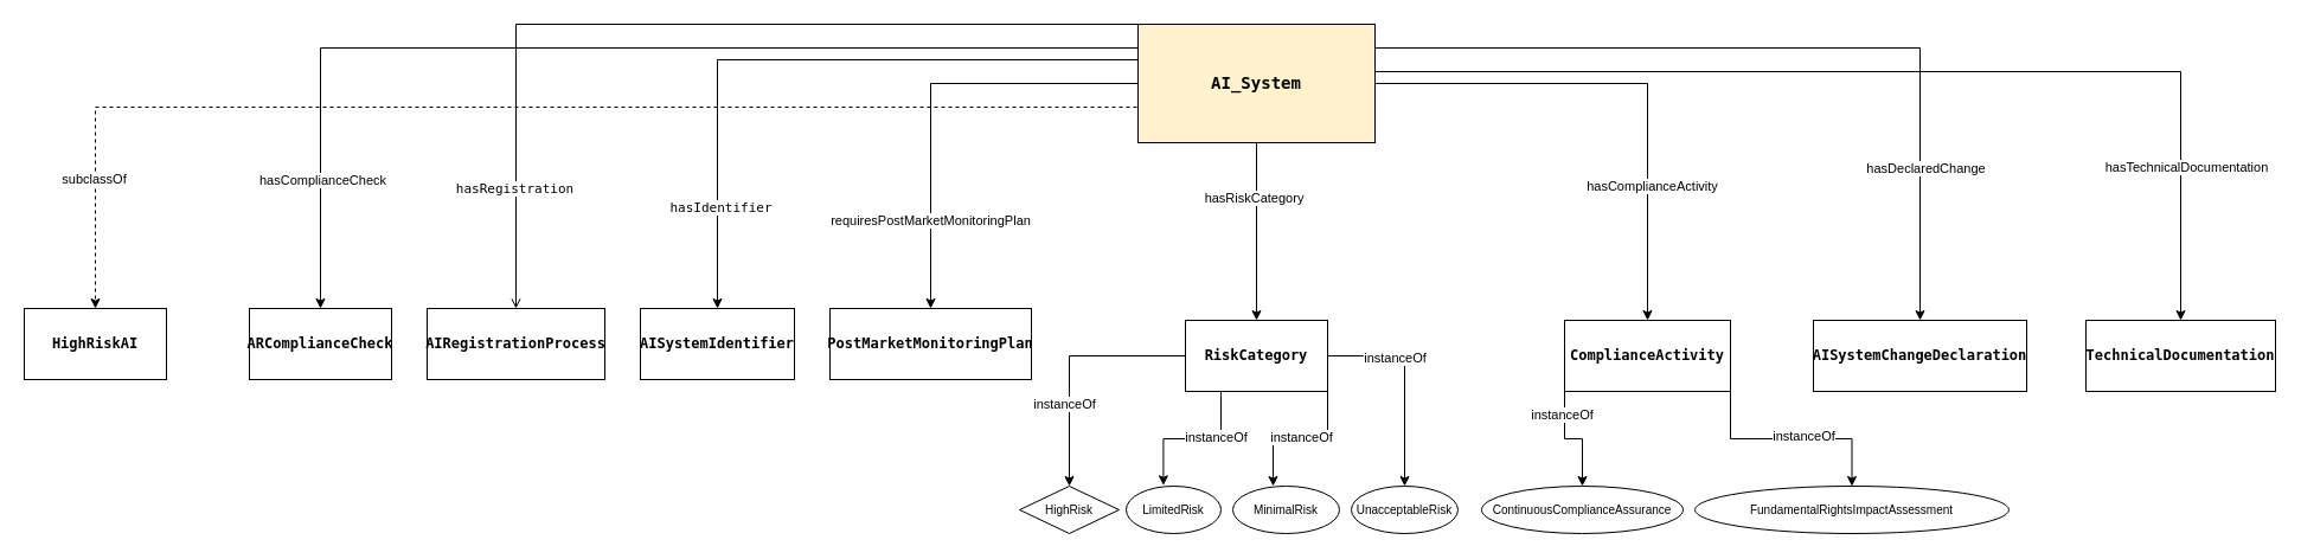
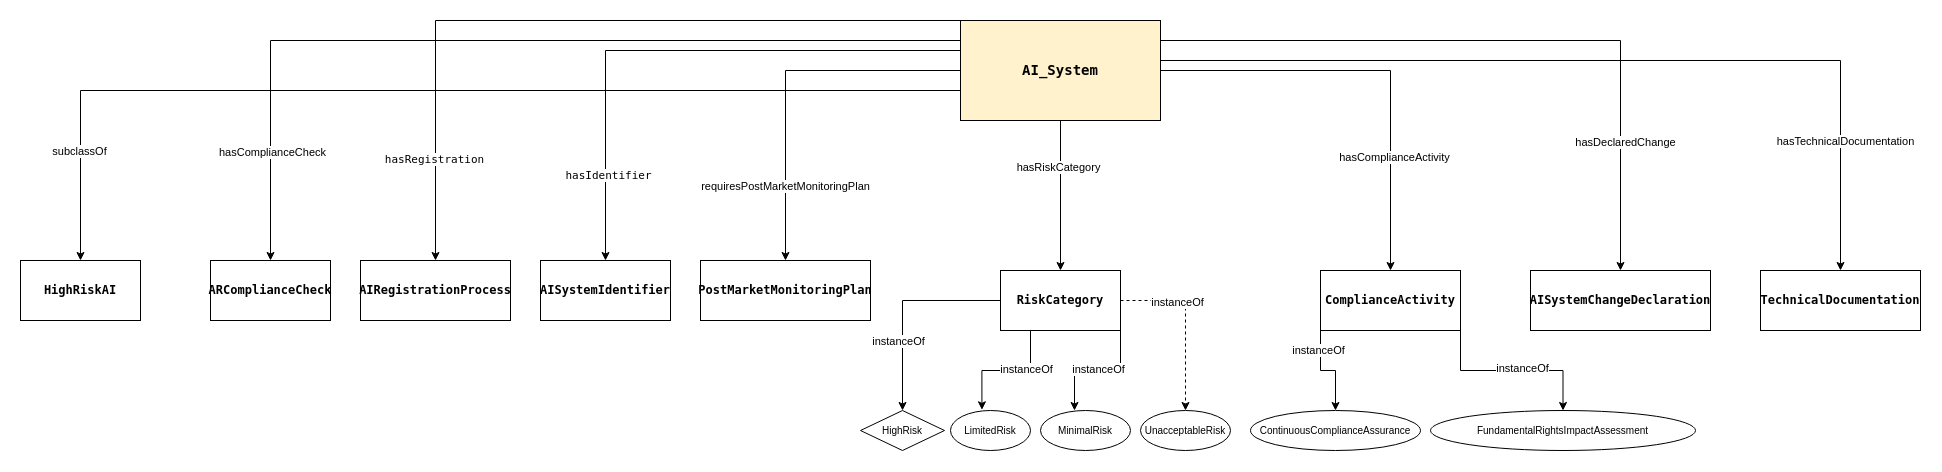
  <mxCell id="0" />
  <mxCell id="1" parent="0" />
- <mxCell id="2" value="" style="edgeStyle=orthogonalEdgeStyle;rounded=0;orthogonalLoop=1;jettySize=auto;html=1;exitX=0;exitY=0.75;exitDx=0;exitDy=0;entryX=0.5;entryY=0;entryDx=0;entryDy=0;dashed=1;" edge="1" parent="1" source="20" target="21"><mxGeometry relative="1" as="geometry"><mxPoint x="944" y="90" as="sourcePoint" /><mxPoint x="114" y="260" as="targetPoint" /><Array as="points"><mxPoint x="960" y="90" /><mxPoint x="80" y="90" /></Array></mxGeometry></mxCell>
+ <mxCell id="2" value="" style="edgeStyle=orthogonalEdgeStyle;rounded=0;orthogonalLoop=1;jettySize=auto;html=1;exitX=0;exitY=0.75;exitDx=0;exitDy=0;entryX=0.5;entryY=0;entryDx=0;entryDy=0;" edge="1" parent="1" source="20" target="21"><mxGeometry relative="1" as="geometry"><mxPoint x="944" y="90" as="sourcePoint" /><mxPoint x="114" y="260" as="targetPoint" /><Array as="points"><mxPoint x="960" y="90" /><mxPoint x="80" y="90" /></Array></mxGeometry></mxCell>
  <mxCell id="3" value="subclassOf" style="edgeLabel;html=1;align=center;verticalAlign=middle;resizable=0;points=[];" vertex="1" connectable="0" parent="2"><mxGeometry x="0.791" y="-2" relative="1" as="geometry"><mxPoint as="offset" /></mxGeometry></mxCell>
  <mxCell id="4" value="" style="edgeStyle=orthogonalEdgeStyle;rounded=0;orthogonalLoop=1;jettySize=auto;html=1;" edge="1" parent="1" source="20" target="26"><mxGeometry relative="1" as="geometry" /></mxCell>
  <mxCell id="5" value="hasRiskCategory" style="edgeLabel;html=1;align=center;verticalAlign=middle;resizable=0;points=[];" vertex="1" connectable="0" parent="4"><mxGeometry x="-0.389" y="-3" relative="1" as="geometry"><mxPoint as="offset" /></mxGeometry></mxCell>
  <mxCell id="6" value="" style="edgeStyle=orthogonalEdgeStyle;rounded=0;orthogonalLoop=1;jettySize=auto;html=1;" edge="1" parent="1" source="20" target="35"><mxGeometry relative="1" as="geometry"><Array as="points"><mxPoint x="270" y="40" /></Array></mxGeometry></mxCell>
  <mxCell id="7" value="hasComplianceCheck" style="edgeLabel;html=1;align=center;verticalAlign=middle;resizable=0;points=[];" vertex="1" connectable="0" parent="6"><mxGeometry x="0.761" y="1" relative="1" as="geometry"><mxPoint as="offset" /></mxGeometry></mxCell>
- <mxCell id="8" style="edgeStyle=orthogonalEdgeStyle;rounded=0;orthogonalLoop=1;jettySize=auto;html=1;exitX=0;exitY=0.5;exitDx=0;exitDy=0;entryX=0.5;entryY=0;entryDx=0;entryDy=0;endArrow=open;" edge="1" parent="1" source="20" target="36"><mxGeometry relative="1" as="geometry"><Array as="points"><mxPoint x="960" y="20" /><mxPoint x="435" y="20" /></Array></mxGeometry></mxCell>
+ <mxCell id="8" style="edgeStyle=orthogonalEdgeStyle;rounded=0;orthogonalLoop=1;jettySize=auto;html=1;exitX=0;exitY=0.5;exitDx=0;exitDy=0;entryX=0.5;entryY=0;entryDx=0;entryDy=0;" edge="1" parent="1" source="20" target="36"><mxGeometry relative="1" as="geometry"><Array as="points"><mxPoint x="960" y="20" /><mxPoint x="435" y="20" /></Array></mxGeometry></mxCell>
  <mxCell id="9" value="&lt;span data-end=&quot;254&quot; data-start=&quot;233&quot;&gt;&lt;code style=&quot;&quot; data-end=&quot;252&quot; data-start=&quot;235&quot;&gt;hasRegistration&lt;/code&gt;&lt;/span&gt;" style="edgeLabel;html=1;align=center;verticalAlign=middle;resizable=0;points=[];" vertex="1" connectable="0" parent="8"><mxGeometry x="0.753" y="-2" relative="1" as="geometry"><mxPoint y="-1" as="offset" /></mxGeometry></mxCell>
  <mxCell id="10" value="" style="edgeStyle=orthogonalEdgeStyle;rounded=0;orthogonalLoop=1;jettySize=auto;html=1;" edge="1" parent="1" source="20" target="37"><mxGeometry relative="1" as="geometry"><Array as="points"><mxPoint x="605" y="50" /></Array></mxGeometry></mxCell>
  <mxCell id="11" value="&lt;span data-end=&quot;320&quot; data-start=&quot;301&quot;&gt;&lt;code style=&quot;&quot; data-end=&quot;318&quot; data-start=&quot;303&quot;&gt;hasIdentifier&lt;/code&gt;&lt;/span&gt;" style="edgeLabel;html=1;align=center;verticalAlign=middle;resizable=0;points=[];" vertex="1" connectable="0" parent="10"><mxGeometry x="0.695" y="2" relative="1" as="geometry"><mxPoint as="offset" /></mxGeometry></mxCell>
  <mxCell id="12" value="" style="edgeStyle=orthogonalEdgeStyle;rounded=0;orthogonalLoop=1;jettySize=auto;html=1;" edge="1" parent="1" source="20" target="38"><mxGeometry relative="1" as="geometry" /></mxCell>
  <mxCell id="13" value="requiresPostMarketMonitoringPlan" style="edgeLabel;html=1;align=center;verticalAlign=middle;resizable=0;points=[];" vertex="1" connectable="0" parent="12"><mxGeometry x="0.59" y="-1" relative="1" as="geometry"><mxPoint as="offset" /></mxGeometry></mxCell>
  <mxCell id="14" value="" style="edgeStyle=orthogonalEdgeStyle;rounded=0;orthogonalLoop=1;jettySize=auto;html=1;" edge="1" parent="1" source="20" target="43"><mxGeometry relative="1" as="geometry" /></mxCell>
  <mxCell id="15" value="hasComplianceActivity" style="edgeLabel;html=1;align=center;verticalAlign=middle;resizable=0;points=[];" vertex="1" connectable="0" parent="14"><mxGeometry x="0.472" y="3" relative="1" as="geometry"><mxPoint as="offset" /></mxGeometry></mxCell>
  <mxCell id="16" value="" style="edgeStyle=orthogonalEdgeStyle;rounded=0;orthogonalLoop=1;jettySize=auto;html=1;" edge="1" parent="1" source="20" target="46"><mxGeometry relative="1" as="geometry"><Array as="points"><mxPoint x="1620" y="40" /></Array></mxGeometry></mxCell>
  <mxCell id="17" value="hasDeclaredChange" style="edgeLabel;html=1;align=center;verticalAlign=middle;resizable=0;points=[];" vertex="1" connectable="0" parent="16"><mxGeometry x="0.627" y="4" relative="1" as="geometry"><mxPoint as="offset" /></mxGeometry></mxCell>
  <mxCell id="18" value="" style="edgeStyle=orthogonalEdgeStyle;rounded=0;orthogonalLoop=1;jettySize=auto;html=1;" edge="1" parent="1" source="20" target="47"><mxGeometry relative="1" as="geometry"><Array as="points"><mxPoint x="1840" y="60" /></Array></mxGeometry></mxCell>
  <mxCell id="19" value="hasTechnicalDocumentation" style="edgeLabel;html=1;align=center;verticalAlign=middle;resizable=0;points=[];" vertex="1" connectable="0" parent="18"><mxGeometry x="0.707" y="4" relative="1" as="geometry"><mxPoint as="offset" /></mxGeometry></mxCell>
  <mxCell id="20" value="&lt;strong data-end=&quot;239&quot; data-start=&quot;224&quot;&gt;&lt;code data-end=&quot;237&quot; data-start=&quot;226&quot;&gt;&lt;font style=&quot;font-size: 14px;&quot;&gt;AI_System&lt;/font&gt;&lt;/code&gt;&lt;/strong&gt;" style="rounded=0;whiteSpace=wrap;html=1;fillColor=#fff2cc;" vertex="1" parent="1"><mxGeometry x="960" y="20" width="200" height="100" as="geometry" /></mxCell>
  <mxCell id="21" value="&lt;code data-end=&quot;357&quot; data-start=&quot;345&quot;&gt;&lt;b&gt;HighRiskAI&lt;/b&gt;&lt;/code&gt;" style="rounded=0;whiteSpace=wrap;html=1;" vertex="1" parent="1"><mxGeometry x="20" y="260" width="120" height="60" as="geometry" /></mxCell>
- <mxCell id="22" style="edgeStyle=orthogonalEdgeStyle;rounded=0;orthogonalLoop=1;jettySize=auto;html=1;exitX=1;exitY=0.5;exitDx=0;exitDy=0;entryX=0.5;entryY=0;entryDx=0;entryDy=0;" edge="1" parent="1" source="26" target="30"><mxGeometry relative="1" as="geometry" /></mxCell>
+ <mxCell id="22" style="edgeStyle=orthogonalEdgeStyle;rounded=0;orthogonalLoop=1;jettySize=auto;html=1;exitX=1;exitY=0.5;exitDx=0;exitDy=0;entryX=0.5;entryY=0;entryDx=0;entryDy=0;dashed=1;" edge="1" parent="1" source="26" target="30"><mxGeometry relative="1" as="geometry" /></mxCell>
  <mxCell id="23" value="instanceOf" style="edgeLabel;html=1;align=center;verticalAlign=middle;resizable=0;points=[];" vertex="1" connectable="0" parent="22"><mxGeometry x="-0.363" y="-1" relative="1" as="geometry"><mxPoint as="offset" /></mxGeometry></mxCell>
  <mxCell id="24" style="edgeStyle=orthogonalEdgeStyle;rounded=0;orthogonalLoop=1;jettySize=auto;html=1;exitX=0;exitY=0.5;exitDx=0;exitDy=0;entryX=0.5;entryY=0;entryDx=0;entryDy=0;" edge="1" parent="1" source="26" target="27"><mxGeometry relative="1" as="geometry" /></mxCell>
  <mxCell id="25" value="instanceOf" style="edgeLabel;html=1;align=center;verticalAlign=middle;resizable=0;points=[];" vertex="1" connectable="0" parent="24"><mxGeometry x="0.328" y="-5" relative="1" as="geometry"><mxPoint as="offset" /></mxGeometry></mxCell>
  <mxCell id="26" value="&lt;strong data-end=&quot;239&quot; data-start=&quot;224&quot;&gt;&lt;code data-end=&quot;237&quot; data-start=&quot;226&quot;&gt;RiskCategory&lt;/code&gt;&lt;/strong&gt;" style="rounded=0;whiteSpace=wrap;html=1;" vertex="1" parent="1"><mxGeometry x="1000" y="270" width="120" height="60" as="geometry" /></mxCell>
  <mxCell id="27" value="&lt;font style=&quot;font-size: 10px;&quot;&gt;HighRisk&lt;/font&gt;" style="rhombus;whiteSpace=wrap;html=1;" vertex="1" parent="1"><mxGeometry x="860" y="410" width="84" height="40" as="geometry" /></mxCell>
  <mxCell id="28" value="&lt;font style=&quot;font-size: 10px;&quot;&gt;LimitedRisk&lt;/font&gt;" style="ellipse;whiteSpace=wrap;html=1;" vertex="1" parent="1"><mxGeometry x="950" y="410" width="80" height="40" as="geometry" /></mxCell>
  <mxCell id="29" value="&lt;font style=&quot;font-size: 10px;&quot;&gt;MinimalRisk&lt;/font&gt;" style="ellipse;whiteSpace=wrap;html=1;" vertex="1" parent="1"><mxGeometry x="1040" y="410" width="90" height="40" as="geometry" /></mxCell>
  <mxCell id="30" value="&lt;font style=&quot;font-size: 10px;&quot;&gt;UnacceptableRisk&lt;/font&gt;" style="ellipse;whiteSpace=wrap;html=1;" vertex="1" parent="1"><mxGeometry x="1140" y="410" width="90" height="40" as="geometry" /></mxCell>
  <mxCell id="31" style="edgeStyle=orthogonalEdgeStyle;rounded=0;orthogonalLoop=1;jettySize=auto;html=1;exitX=0.25;exitY=1;exitDx=0;exitDy=0;entryX=0.393;entryY=-0.017;entryDx=0;entryDy=0;entryPerimeter=0;" edge="1" parent="1" source="26" target="28"><mxGeometry relative="1" as="geometry" /></mxCell>
  <mxCell id="32" value="instanceOf" style="edgeLabel;html=1;align=center;verticalAlign=middle;resizable=0;points=[];" vertex="1" connectable="0" parent="31"><mxGeometry x="-0.293" y="-2" relative="1" as="geometry"><mxPoint as="offset" /></mxGeometry></mxCell>
  <mxCell id="33" style="edgeStyle=orthogonalEdgeStyle;rounded=0;orthogonalLoop=1;jettySize=auto;html=1;exitX=1;exitY=1;exitDx=0;exitDy=0;entryX=0.378;entryY=0;entryDx=0;entryDy=0;entryPerimeter=0;" edge="1" parent="1" source="26" target="29"><mxGeometry relative="1" as="geometry" /></mxCell>
  <mxCell id="34" value="instanceOf" style="edgeLabel;html=1;align=center;verticalAlign=middle;resizable=0;points=[];" vertex="1" connectable="0" parent="33"><mxGeometry x="-0.0" y="-2" relative="1" as="geometry"><mxPoint as="offset" /></mxGeometry></mxCell>
  <mxCell id="35" value="&lt;strong data-end=&quot;239&quot; data-start=&quot;224&quot;&gt;&lt;code data-end=&quot;237&quot; data-start=&quot;226&quot;&gt;ARComplianceCheck&lt;/code&gt;&lt;/strong&gt;" style="rounded=0;whiteSpace=wrap;html=1;" vertex="1" parent="1"><mxGeometry x="210" y="260" width="120" height="60" as="geometry" /></mxCell>
  <mxCell id="36" value="&lt;strong data-end=&quot;239&quot; data-start=&quot;224&quot;&gt;&lt;code data-end=&quot;237&quot; data-start=&quot;226&quot;&gt;AIRegistrationProcess&lt;/code&gt;&lt;/strong&gt;" style="rounded=0;whiteSpace=wrap;html=1;" vertex="1" parent="1"><mxGeometry x="360" y="260" width="150" height="60" as="geometry" /></mxCell>
  <mxCell id="37" value="&lt;strong data-end=&quot;239&quot; data-start=&quot;224&quot;&gt;&lt;code data-end=&quot;237&quot; data-start=&quot;226&quot;&gt;AISystemIdentifier&lt;/code&gt;&lt;/strong&gt;" style="rounded=0;whiteSpace=wrap;html=1;" vertex="1" parent="1"><mxGeometry x="540" y="260" width="130" height="60" as="geometry" /></mxCell>
  <mxCell id="38" value="&lt;span data-end=&quot;239&quot; data-start=&quot;224&quot;&gt;&lt;code style=&quot;&quot; data-end=&quot;237&quot; data-start=&quot;226&quot;&gt;&lt;font style=&quot;font-size: 12px;&quot;&gt;&lt;b&gt;PostMarketMonitoringPlan&lt;/b&gt;&lt;/font&gt;&lt;/code&gt;&lt;/span&gt;" style="rounded=0;whiteSpace=wrap;html=1;" vertex="1" parent="1"><mxGeometry x="700" y="260" width="170" height="60" as="geometry" /></mxCell>
  <mxCell id="39" style="edgeStyle=orthogonalEdgeStyle;rounded=0;orthogonalLoop=1;jettySize=auto;html=1;exitX=0;exitY=1;exitDx=0;exitDy=0;" edge="1" parent="1" source="43" target="44"><mxGeometry relative="1" as="geometry" /></mxCell>
  <mxCell id="40" value="instanceOf" style="edgeLabel;html=1;align=center;verticalAlign=middle;resizable=0;points=[];" vertex="1" connectable="0" parent="39"><mxGeometry x="-0.616" y="-3" relative="1" as="geometry"><mxPoint y="1" as="offset" /></mxGeometry></mxCell>
  <mxCell id="41" style="edgeStyle=orthogonalEdgeStyle;rounded=0;orthogonalLoop=1;jettySize=auto;html=1;exitX=1;exitY=1;exitDx=0;exitDy=0;entryX=0.5;entryY=0;entryDx=0;entryDy=0;" edge="1" parent="1" source="43" target="45"><mxGeometry relative="1" as="geometry" /></mxCell>
  <mxCell id="42" value="instanceOf" style="edgeLabel;html=1;align=center;verticalAlign=middle;resizable=0;points=[];" vertex="1" connectable="0" parent="41"><mxGeometry x="0.113" y="3" relative="1" as="geometry"><mxPoint x="-1" as="offset" /></mxGeometry></mxCell>
  <mxCell id="43" value="&lt;strong data-end=&quot;239&quot; data-start=&quot;224&quot;&gt;&lt;code data-end=&quot;237&quot; data-start=&quot;226&quot;&gt;&lt;font style=&quot;font-size: 12px;&quot;&gt;ComplianceActivity&lt;/font&gt;&lt;/code&gt;&lt;/strong&gt;" style="rounded=0;whiteSpace=wrap;html=1;" vertex="1" parent="1"><mxGeometry x="1320" y="270" width="140" height="60" as="geometry" /></mxCell>
  <mxCell id="44" value="&lt;font style=&quot;font-size: 10px;&quot;&gt;ContinuousComplianceAssurance&lt;/font&gt;" style="ellipse;whiteSpace=wrap;html=1;" vertex="1" parent="1"><mxGeometry x="1250" y="410" width="170" height="40" as="geometry" /></mxCell>
  <mxCell id="45" value="&lt;font style=&quot;font-size: 10px;&quot;&gt;FundamentalRightsImpactAssessment&lt;/font&gt;" style="ellipse;whiteSpace=wrap;html=1;" vertex="1" parent="1"><mxGeometry x="1430" y="410" width="265" height="40" as="geometry" /></mxCell>
  <mxCell id="46" value="&lt;strong data-end=&quot;239&quot; data-start=&quot;224&quot;&gt;&lt;code data-end=&quot;237&quot; data-start=&quot;226&quot;&gt;&lt;font style=&quot;font-size: 12px;&quot;&gt;AISystemChangeDeclaration&lt;/font&gt;&lt;/code&gt;&lt;/strong&gt;" style="rounded=0;whiteSpace=wrap;html=1;" vertex="1" parent="1"><mxGeometry x="1530" y="270" width="180" height="60" as="geometry" /></mxCell>
  <mxCell id="47" value="&lt;strong data-end=&quot;239&quot; data-start=&quot;224&quot;&gt;&lt;code data-end=&quot;237&quot; data-start=&quot;226&quot;&gt;&lt;font style=&quot;font-size: 12px;&quot;&gt;TechnicalDocumentation&lt;/font&gt;&lt;/code&gt;&lt;/strong&gt;" style="rounded=0;whiteSpace=wrap;html=1;" vertex="1" parent="1"><mxGeometry x="1760" y="270" width="160" height="60" as="geometry" /></mxCell>
